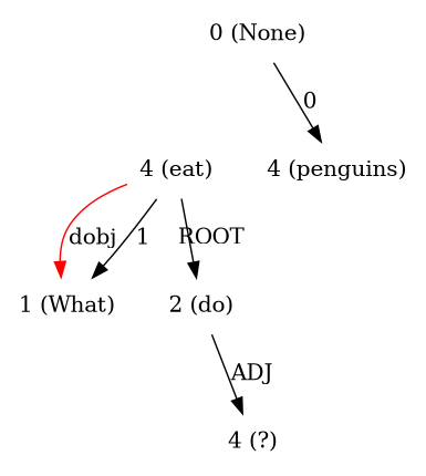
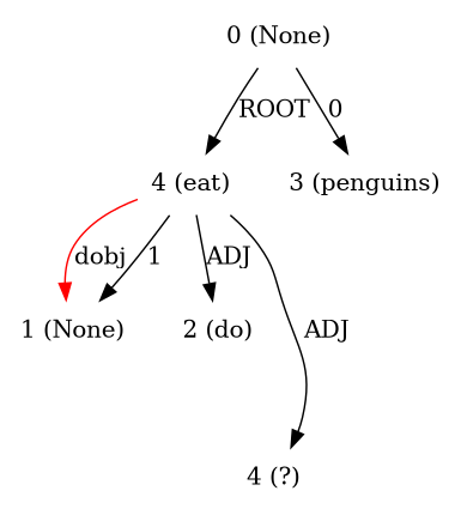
  digraph {
    node [shape=plaintext]
    edge [dir=forward]
    n1 [label="0 (None)"]
    n2 [label="4 (eat)"]
-   n3 [label="4 (penguins)"]
-   n4 [label="1 (What)"]
+   n3 [label="3 (penguins)"]
+   n4 [label="1 (None)"]
    n5 [label="2 (do)"]
    n6 [label="4 (?)"]
+   n1 -> n2 [label=ROOT]
    n1 -> n3 [label=0]
    n2 -> n4 [color=red label=dobj]
    n2 -> n4 [label=1]
-   n2 -> n5 [label=ROOT]
-   n5 -> n6 [label=ADJ]
+   n2 -> n5 [label=ADJ]
+   n2 -> n6 [label=ADJ]
  }
